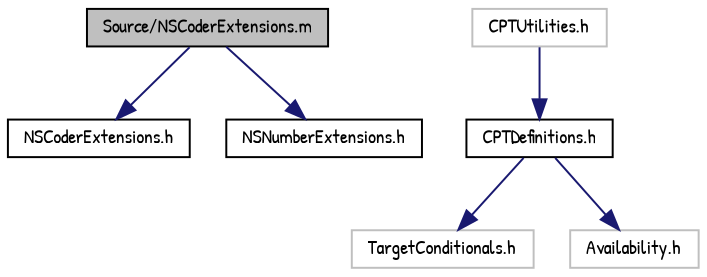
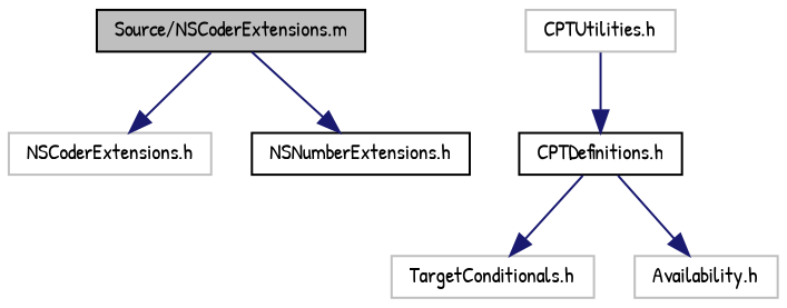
  digraph {
    fontname="Patrick Hand"
    node [color=black fontname="Patrick Hand" fontsize=10 shape=record]
    edge [color=midnightblue fontname="Patrick Hand" fontsize=10 labelfontname="Lucinda Grande" labelfontsize=10 style=solid]
    n1 [fillcolor=grey75 fontcolor=black height=0.2 label="Source/NSCoderExtensions.m" style=filled width=0.4]
-   n2 [height=0.2 label="NSCoderExtensions.h" width=0.4]
+   n2 [color=grey75 height=0.2 label="NSCoderExtensions.h" width=0.4]
    n3 [height=0.2 label="NSNumberExtensions.h" width=0.4]
    n4 [color=grey75 height=0.2 label="CPTUtilities.h" width=0.4]
    n5 [height=0.2 label="CPTDefinitions.h" width=0.4]
    n6 [color=grey75 height=0.2 label="TargetConditionals.h" width=0.4]
    n7 [color=grey75 height=0.2 label="Availability.h" width=0.4]
    n1 -> n2
    n1 -> n3
    n4 -> n5
    n5 -> n6
    n5 -> n7
  }
